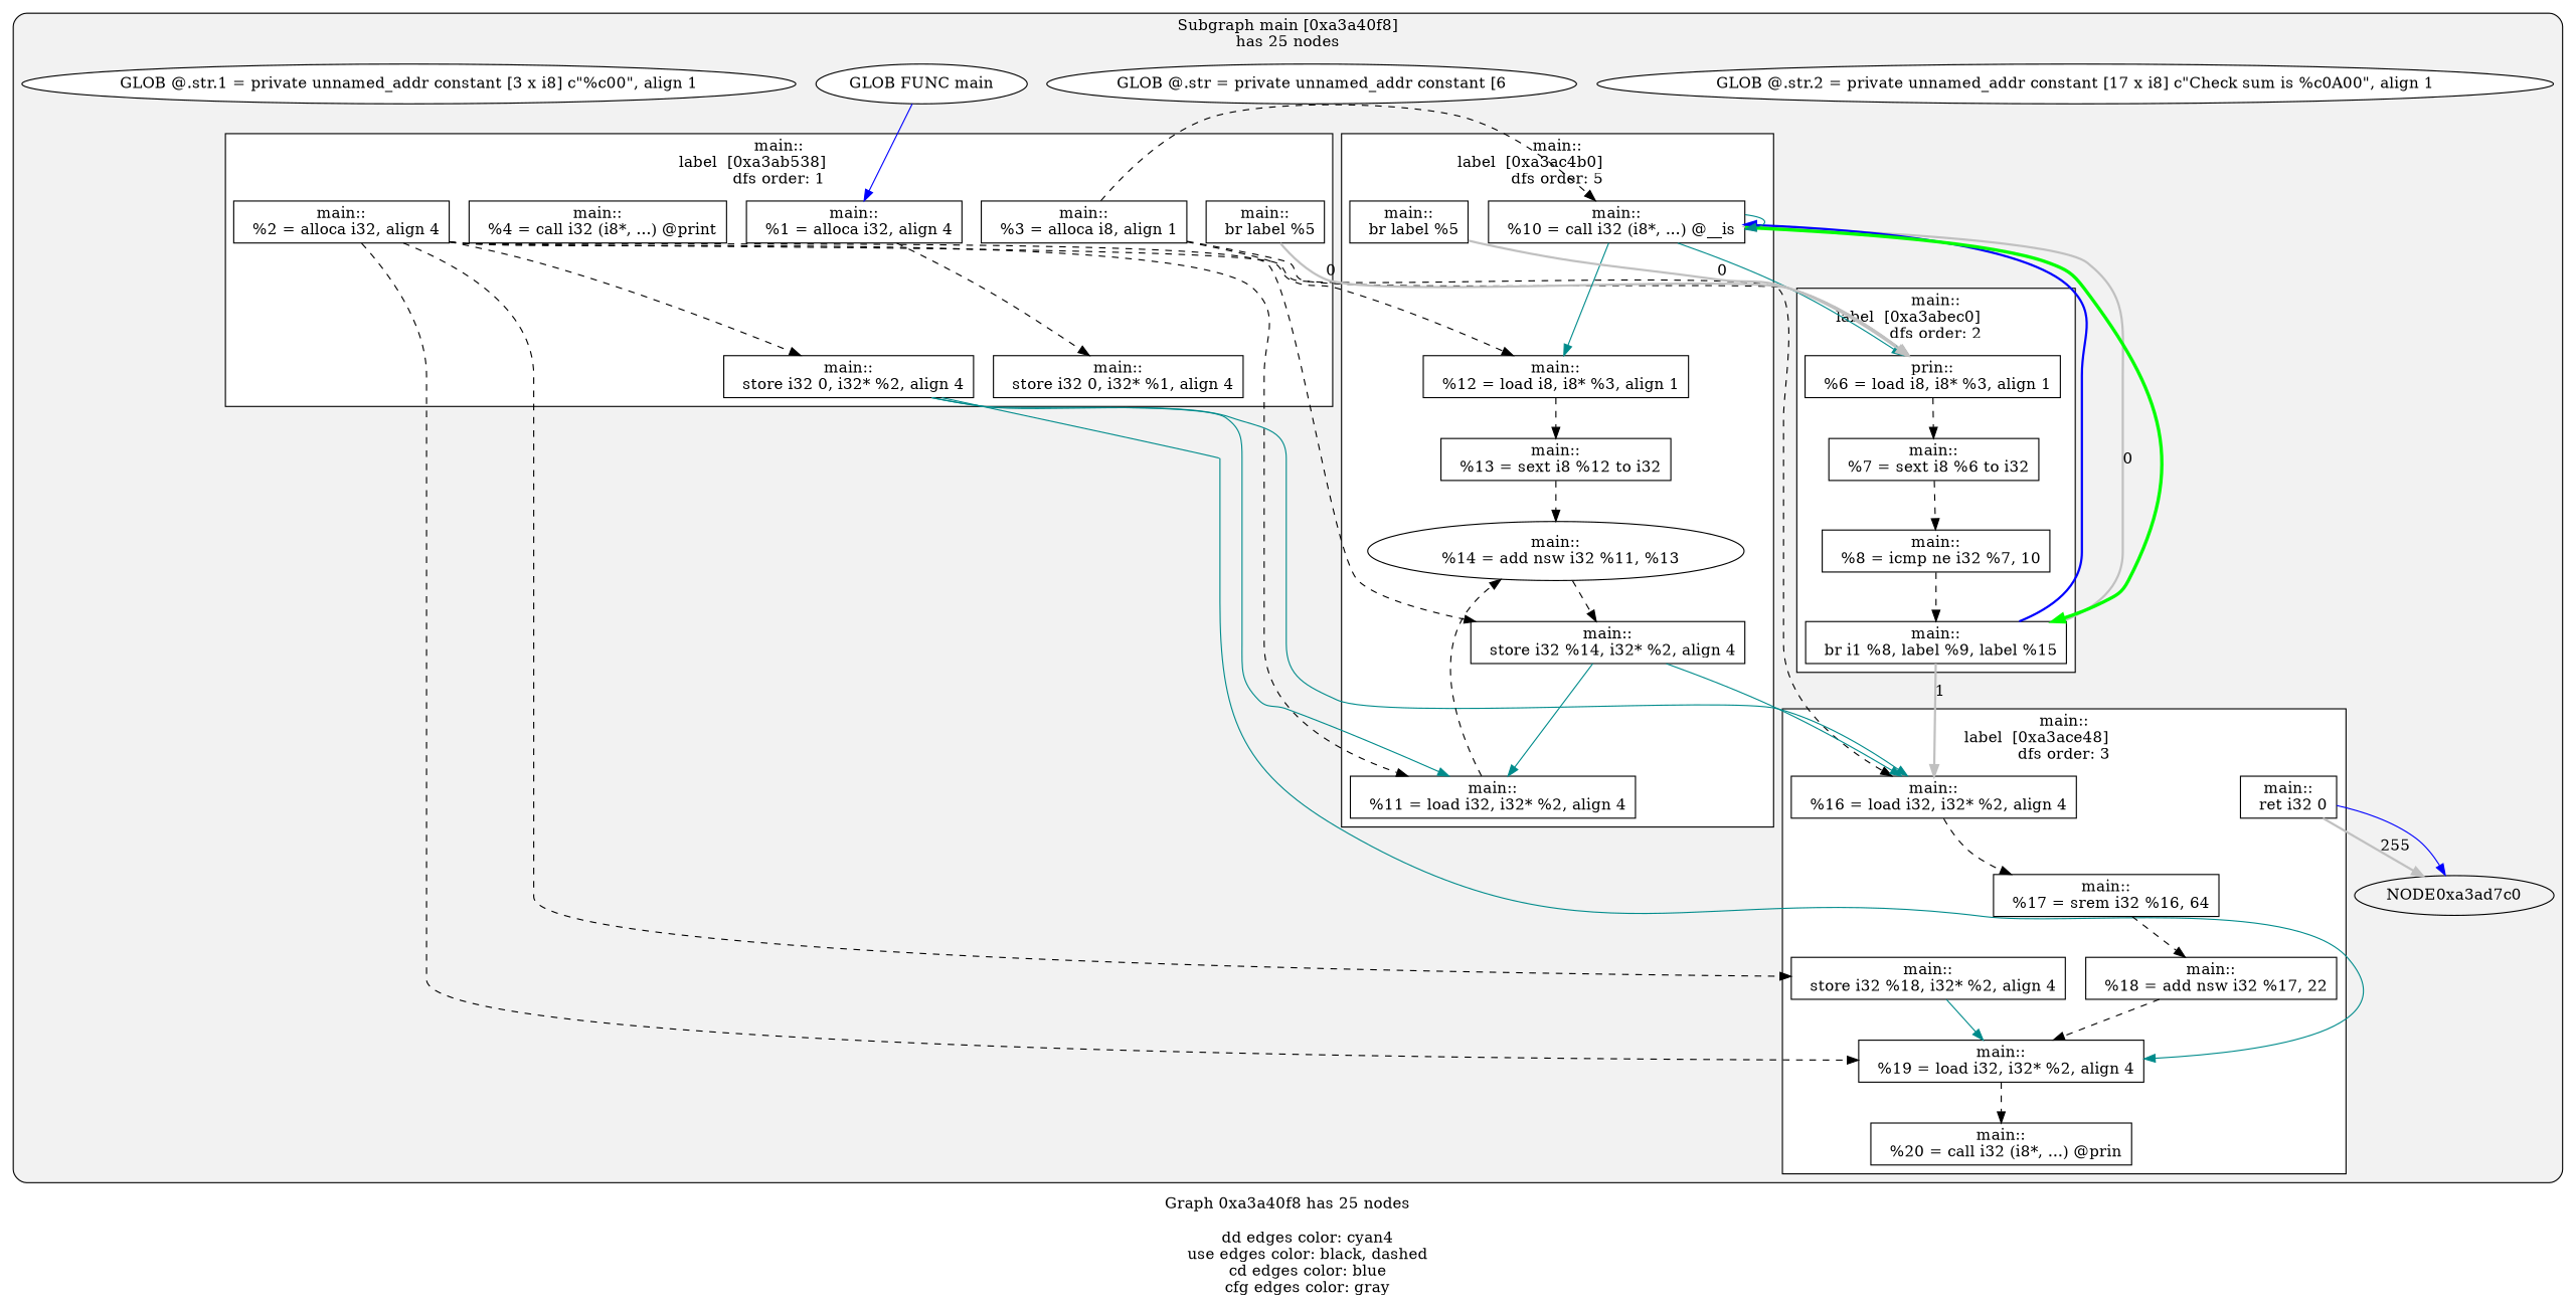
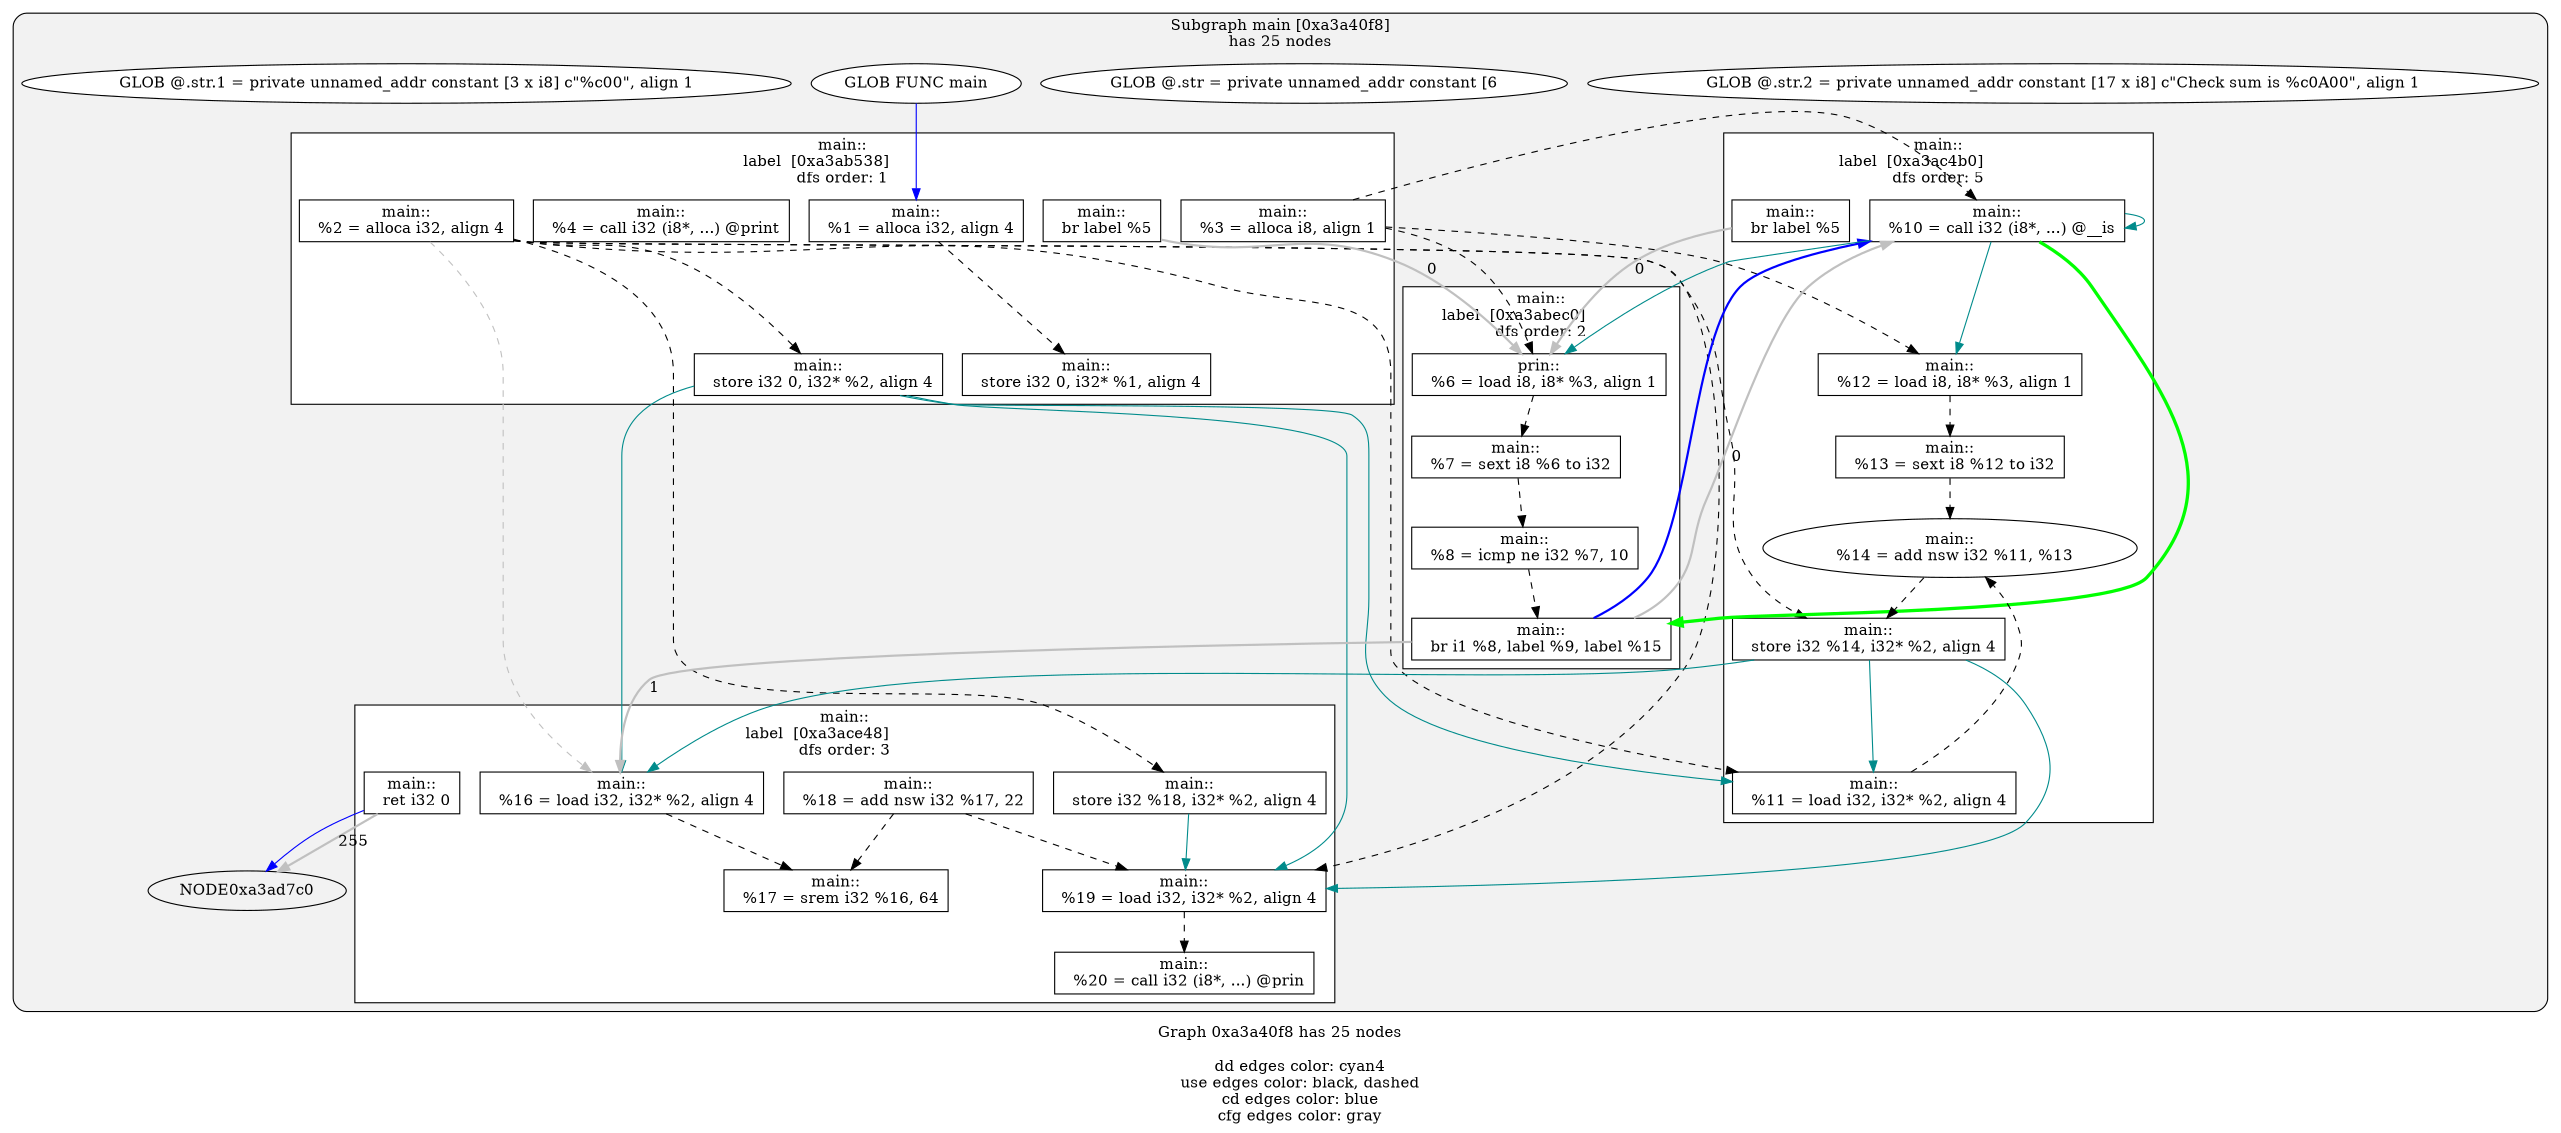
  digraph {
    compound=true
    label="Graph 0xa3a40f8 has 25 nodes\n\n	dd edges color: cyan4\n	use edges color: black, dashed\n	cd edges color: blue\n	cfg edges color: gray"
    node [fillcolor=white shape=rect style=filled]
    edge [color=black rank=max style=dashed]
    n1 [label="main::\n  %1 = alloca i32, align 4"]
    n2 [label="main::\n  %2 = alloca i32, align 4"]
    n3 [label="main::\n  %3 = alloca i8, align 1"]
    n4 [label="main::\n  store i32 0, i32* %1, align 4"]
    n5 [label="main::\n  store i32 0, i32* %2, align 4"]
    n6 [label="main::\n  %4 = call i32 (i8*, ...) @print"]
    n7 [label="main::\n  br label %5"]
    n8 [label="prin::\n  %6 = load i8, i8* %3, align 1"]
    n9 [label="main::\n  %7 = sext i8 %6 to i32"]
    n10 [label="main::\n  %8 = icmp ne i32 %7, 10"]
    n11 [label="main::\n  br i1 %8, label %9, label %15"]
    n12 [label="main::\n  %10 = call i32 (i8*, ...) @__is"]
    n13 [label="main::\n  %11 = load i32, i32* %2, align 4"]
    n14 [label="main::\n  %12 = load i8, i8* %3, align 1"]
    n15 [label="main::\n  %13 = sext i8 %12 to i32"]
    n16 [label="main::\n  %14 = add nsw i32 %11, %13" shape=ellipse]
    n17 [label="main::\n  store i32 %14, i32* %2, align 4"]
    n18 [label="main::\n  br label %5"]
    n19 [label="main::\n  %16 = load i32, i32* %2, align 4"]
    n20 [label="main::\n  %17 = srem i32 %16, 64"]
    n21 [label="main::\n  %18 = add nsw i32 %17, 22"]
    n22 [label="main::\n  store i32 %18, i32* %2, align 4"]
    n23 [label="main::\n  %19 = load i32, i32* %2, align 4"]
    n24 [label="main::\n  %20 = call i32 (i8*, ...) @prin"]
    n25 [label="main::\n  ret i32 0"]
    NODE0xa3ad7c0 [fillcolor="" shape="" style=""]
    n27 [label="GLOB @.str.2 = private unnamed_addr constant [17 x i8] c\"Check sum is %c\0A\00\", align 1" shape=""]
    n28 [label="GLOB @.str = private unnamed_addr constant [6" shape=""]
    n29 [label="GLOB FUNC main" shape=""]
    n30 [label="GLOB @.str.1 = private unnamed_addr constant [3 x i8] c\"%c\00\", align 1" shape=""]
    subgraph cluster_1 {
      fillcolor=gray95
      label="Subgraph main [0xa3a40f8]\nhas 25 nodes\n"
      style="filled, rounded"
      NODE0xa3ad7c0
      n27
      n28
      n29
      n30
      subgraph cluster_2 {
        fillcolor=white
        label="main::\nlabel  [0xa3ab538]		\ndfs order: 1"
        style=filled
        n1
        n2
        n3
        n4
        n5
        n6
        n7
      }
      subgraph cluster_3 {
        fillcolor=white
        label="main::\nlabel  [0xa3abec0]		\ndfs order: 2"
        style=filled
        n8
        n9
        n10
        n11
      }
      subgraph cluster_4 {
        fillcolor=white
        label="main::\nlabel  [0xa3ac4b0]		\ndfs order: 5"
        style=filled
        n12
        n13
        n14
        n15
        n16
        n17
        n18
      }
      subgraph cluster_5 {
        fillcolor=white
        label="main::\nlabel  [0xa3ace48]		\ndfs order: 3"
        style=filled
        n19
        n20
        n21
        n22
        n23
        n24
        n25
      }
    }
    n1 -> n4
    n2 -> n5
    n2 -> n13
    n2 -> n17
-   n2 -> n19
+   n2 -> n19 [color=gray]
    n2 -> n22
    n2 -> n23
    n3 -> n8
    n3 -> n12
    n3 -> n14
    n5 -> n13 [color=cyan4 style=""]
    n5 -> n19 [color=cyan4 style=""]
    n5 -> n23 [color=cyan4 style=""]
    n7 -> n8 [color=gray label=0 penwidth=2 rank="" style=""]
    n8 -> n9
    n9 -> n10
    n10 -> n11
    n11 -> n12 [color=gray label=0 penwidth=2 rank="" style=""]
    n11 -> n12 [color=blue penwidth=2 rank="" style=""]
    n11 -> n19 [color=gray label=1 penwidth=2 rank="" style=""]
    n12 -> n8 [color=cyan4 style=""]
    n12 -> n11 [color=green constraint=false penwidth=3 rank="" style=""]
    n12 -> n12 [color=cyan4 style=""]
    n12 -> n14 [color=cyan4 style=""]
    n13 -> n16
    n14 -> n15
    n15 -> n16
    n16 -> n17
    n17 -> n13 [color=cyan4 style=""]
    n17 -> n19 [color=cyan4 style=""]
+   n17 -> n23 [color=cyan4 style=""]
    n18 -> n8 [color=gray label=0 penwidth=2 rank="" style=""]
    n19 -> n20
-   n20 -> n21
+   n21 -> n20
    n21 -> n23
    n22 -> n23 [color=cyan4 style=""]
    n23 -> n24
    n25 -> NODE0xa3ad7c0 [color=gray label=255 penwidth=2 rank="" style=""]
    n25 -> NODE0xa3ad7c0 [color=blue rank="" style=""]
    n29 -> n1 [color=blue rank="" style=""]
  }
